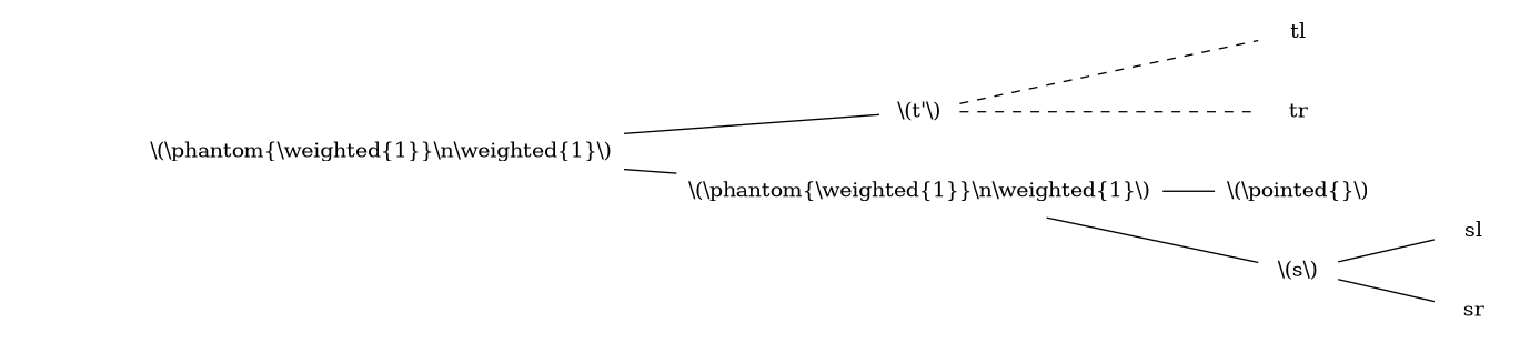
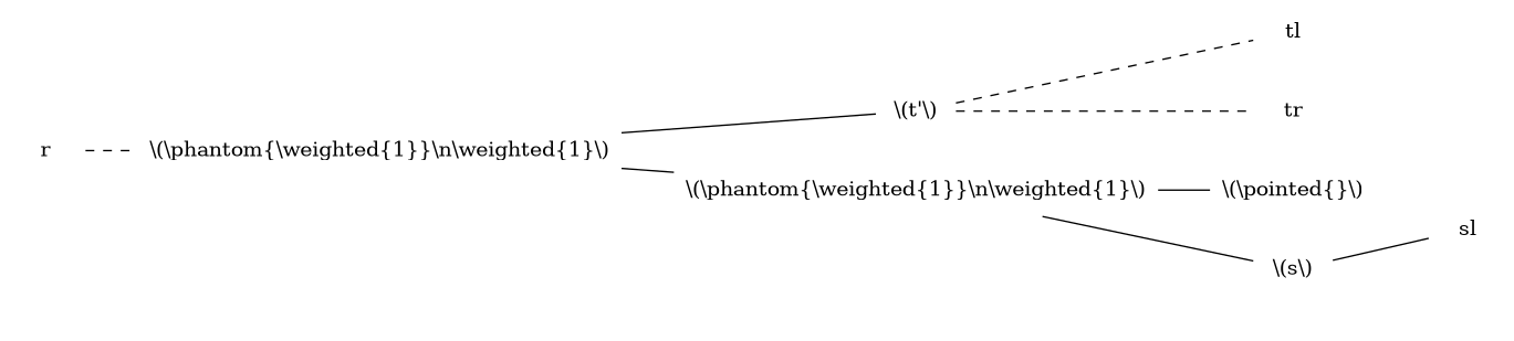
  graph {
    rankdir=LR
    splines=false
    node [shape=none]
    n1 [label="\\(\\phantom{\\weighted{1}}\\n\\weighted{1}\\)"]
+   r
    n3 [label="\\(t'\\)"]
    n4 [label="\\(\\phantom{\\weighted{1}}\\n\\weighted{1}\\)"]
    tl
    tr
    n7 [label="\\(\\pointed{}\\)"]
    n8 [label="\\(s\\)"]
    sl
-   sr
    n1 -- n3
    n1 -- n4
+   r -- n1 [style=dashed]
    n3 -- tl [style=dashed]
    n3 -- tr [style=dashed]
    n4 -- n7
    n4 -- n8
    n8 -- sl
-   n8 -- sr
  }
